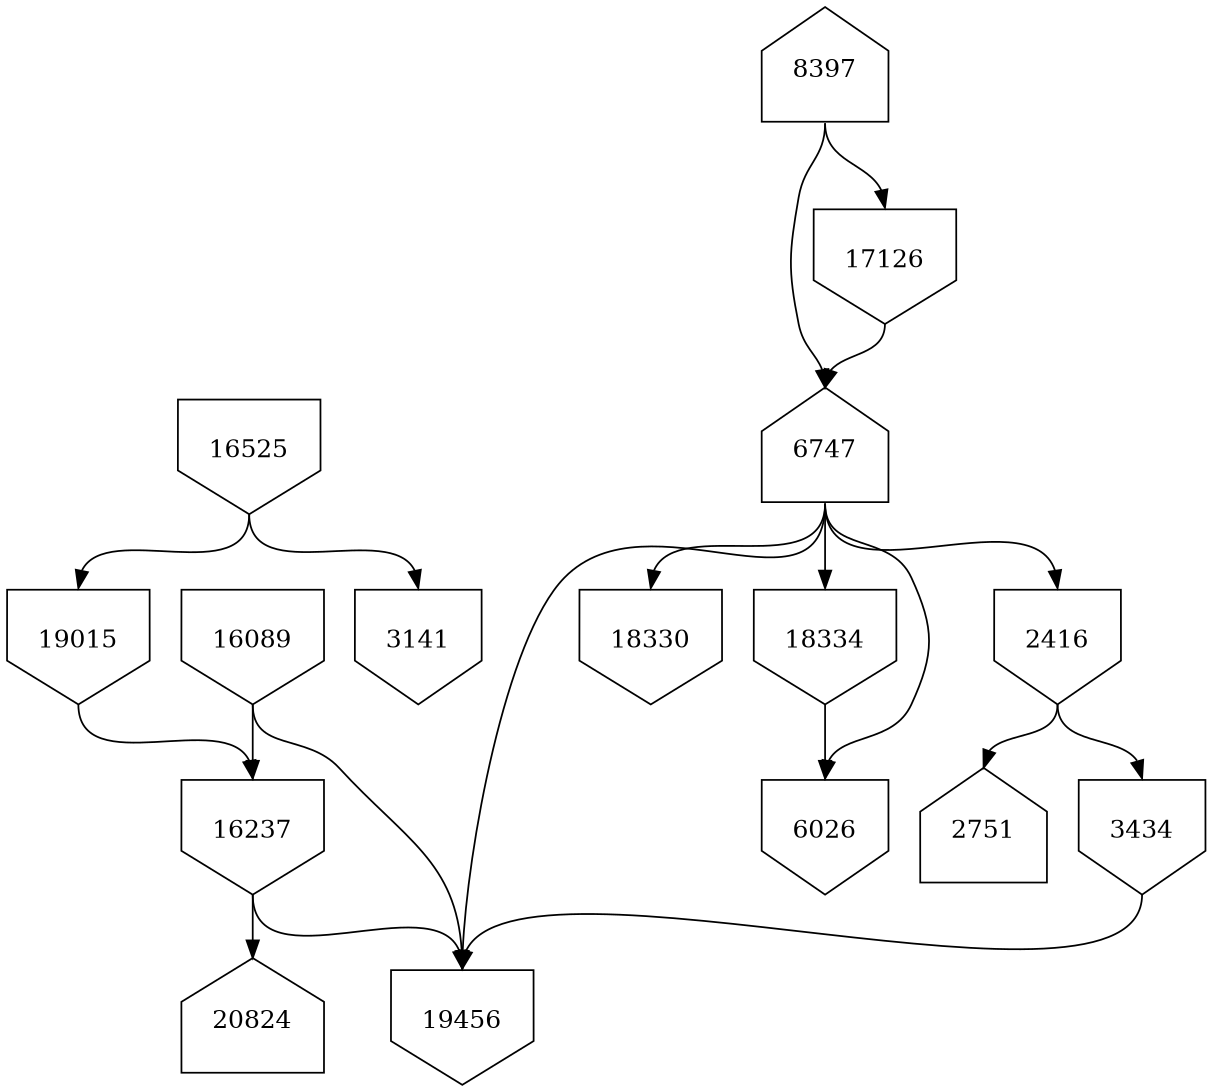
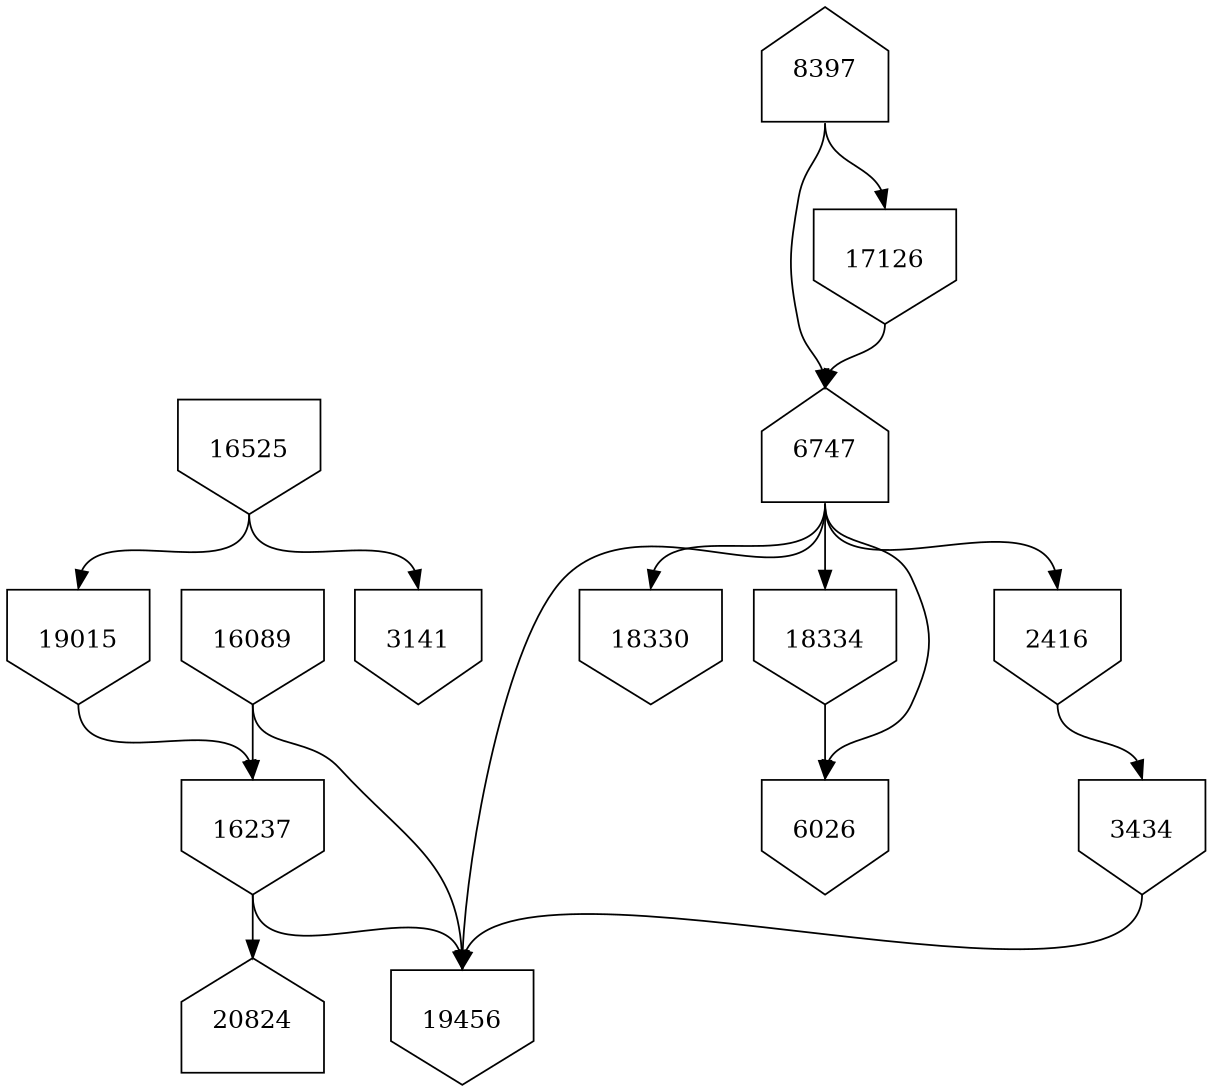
  digraph {
    node [shape=invhouse]
    edge [headport=n tailport=s]
    18334 [height=1 width=1]
    6026 [height=1 width=1]
    2416 [height=1 width=1]
-   2751 [height=1 shape=house width=1]
    3434 [height=1 width=1]
    19456 [height=1 width=1]
    6747 [height=1 shape=house width=1]
    18330 [height=1 width=1]
    8397 [height=1 shape=house width=1]
    17126 [height=1 width=1]
    16089 [height=1 width=1]
    n12 [height=1 label=16237 width=1]
    20824 [height=1 shape=house width=1]
    19015 [height=1 width=1]
    16525 [height=1 width=1]
    3141 [height=1 width=1]
    18334 -> 6026
-   2416 -> 2751
    2416 -> 3434
    3434 -> 19456
    6747 -> 18334
    6747 -> 6026
    6747 -> 2416
    6747 -> 19456
    6747 -> 18330
    8397 -> 6747
    8397 -> 17126
    17126 -> 6747
    16089 -> 19456
    16089 -> n12
    n12 -> 19456
    n12 -> 20824
    19015 -> n12
    16525 -> 19015
    16525 -> 3141
  }
